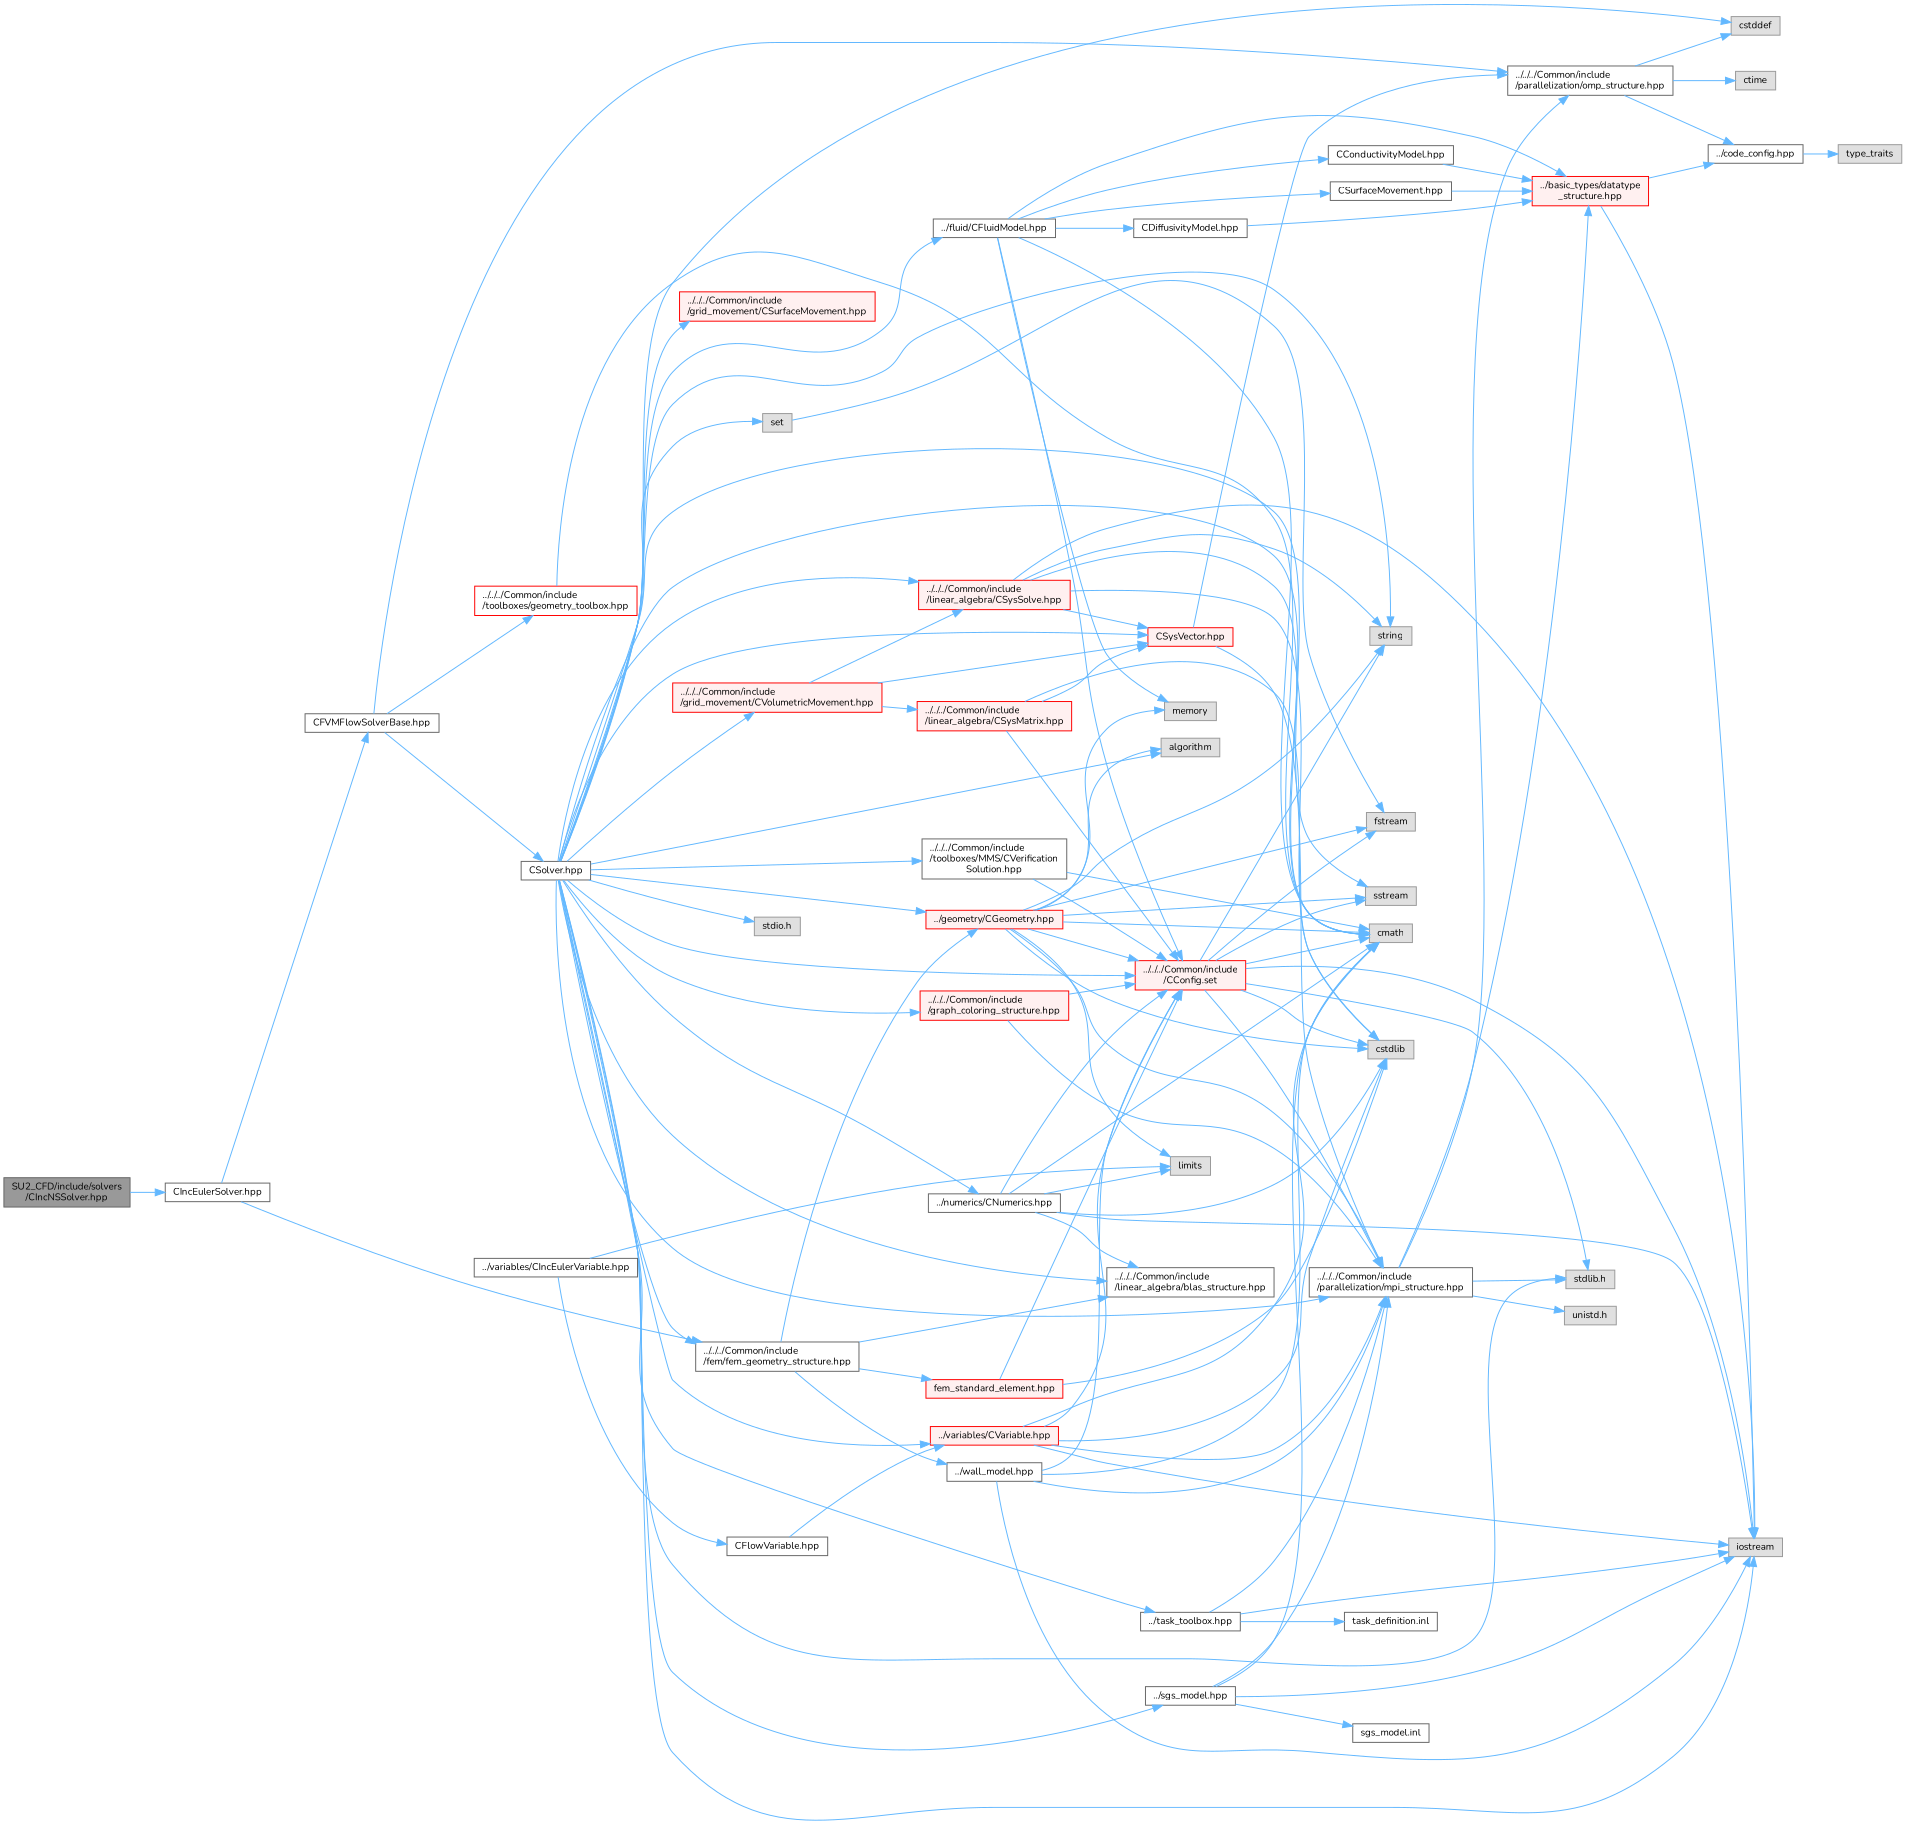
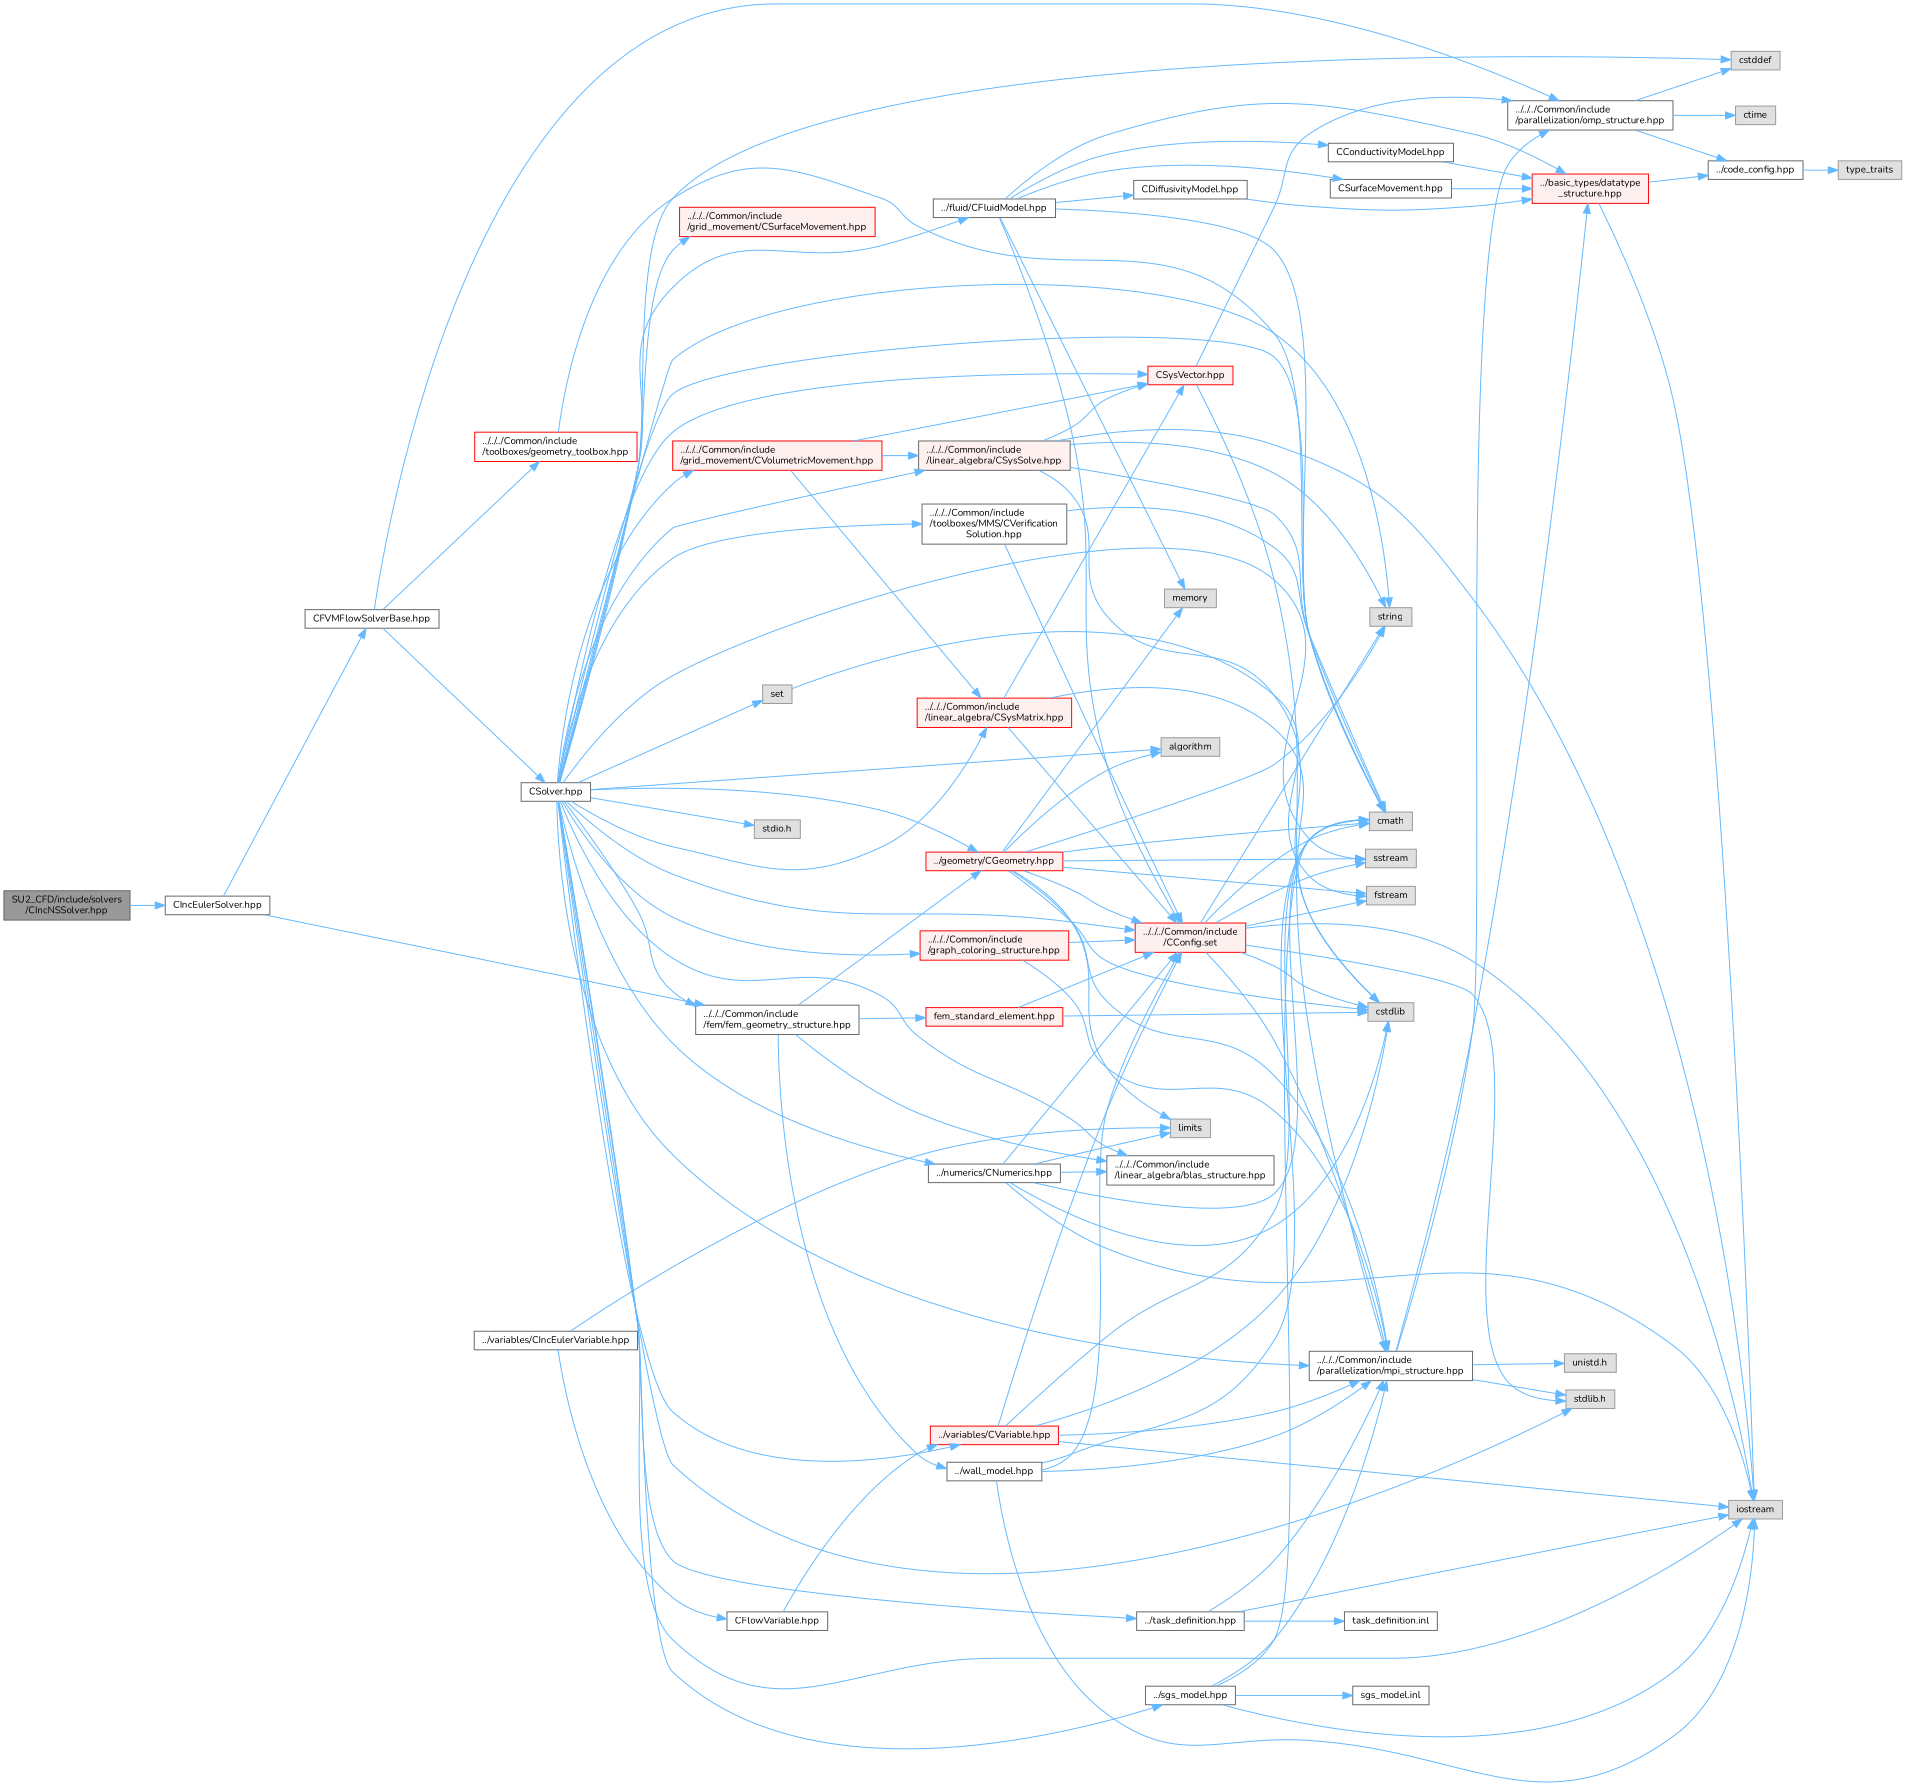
  digraph {
    fontname=Nunito
    rankdir=LR
    node [color=grey40 fillcolor=white fontname=Nunito fontsize=10 shape=box style=filled]
    edge [color=steelblue1 fontname=Nunito fontsize=10 labelfontname=Helvetica labelfontsize=10 style=solid]
    n1 [color=gray40 fillcolor=grey60 fontcolor=black height=0.2 label="SU2_CFD/include/solvers\l/CIncNSSolver.hpp" width=0.4]
    n2 [height=0.2 label="CIncEulerSolver.hpp" width=0.4]
    n3 [height=0.2 label="CFVMFlowSolverBase.hpp" width=0.4]
    n4 [height=0.2 label="../../../Common/include\l/fem/fem_geometry_structure.hpp" width=0.4]
    n5 [height=0.2 label="../../../Common/include\l/parallelization/omp_structure.hpp" width=0.4]
    n6 [color=red height=0.2 label="../../../Common/include\l/toolboxes/geometry_toolbox.hpp" width=0.4]
    n7 [height=0.2 label="CSolver.hpp" width=0.4]
    n8 [height=0.2 label="../variables/CIncEulerVariable.hpp" width=0.4]
    n9 [color=grey60 fillcolor="#E0E0E0" height=0.2 label=limits width=0.4]
    n10 [height=0.2 label="CFlowVariable.hpp" width=0.4]
    n11 [color=grey60 fillcolor="#E0E0E0" height=0.2 label=cstddef width=0.4]
    n12 [height=0.2 label="../code_config.hpp" width=0.4]
    n13 [color=grey60 fillcolor="#E0E0E0" height=0.2 label=ctime width=0.4]
    n14 [color=grey60 fillcolor="#E0E0E0" height=0.2 label=cmath width=0.4]
    n15 [height=0.2 label="../../../Common/include\l/parallelization/mpi_structure.hpp" width=0.4]
    n16 [color=grey60 fillcolor="#E0E0E0" height=0.2 label="stdlib.h" width=0.4]
    n17 [color=grey60 fillcolor="#E0E0E0" height=0.2 label=iostream width=0.4]
    n18 [color=grey60 fillcolor="#E0E0E0" height=0.2 label=string width=0.4]
    n19 [color=grey60 fillcolor="#E0E0E0" height=0.2 label=sstream width=0.4]
    n20 [color=grey60 fillcolor="#E0E0E0" height=0.2 label=algorithm width=0.4]
    n21 [color=grey60 fillcolor="#E0E0E0" height=0.2 label=set width=0.4]
    n22 [color=grey60 fillcolor="#E0E0E0" height=0.2 label="stdio.h" width=0.4]
    n23 [height=0.2 label="../fluid/CFluidModel.hpp" width=0.4]
    n24 [color=red fillcolor="#FFF0F0" height=0.2 label="../../../Common/include\l/CConfig.set" width=0.4]
-   n25 [height=0.2 label="../task_toolbox.hpp" width=0.4]
+   n25 [height=0.2 label="../task_definition.hpp" width=0.4]
    n26 [height=0.2 label="../numerics/CNumerics.hpp" width=0.4]
    n27 [height=0.2 label="../../../Common/include\l/linear_algebra/blas_structure.hpp" width=0.4]
    n28 [height=0.2 label="../sgs_model.hpp" width=0.4]
    n29 [color=red fillcolor="#FFF0F0" height=0.2 label="../geometry/CGeometry.hpp" width=0.4]
    n30 [color=red fillcolor="#FFF0F0" height=0.2 label="../../../Common/include\l/linear_algebra/CSysMatrix.hpp" width=0.4]
    n31 [color=red fillcolor="#FFF0F0" height=0.2 label="CSysVector.hpp" width=0.4]
-   n32 [color=red fillcolor="#FFF0F0" height=0.2 label="../../../Common/include\l/linear_algebra/CSysSolve.hpp" width=0.4]
+   n32 [fillcolor="#FFF0F0" height=0.2 label="../../../Common/include\l/linear_algebra/CSysSolve.hpp" width=0.4]
    n33 [color=red fillcolor="#FFF0F0" height=0.2 label="../../../Common/include\l/grid_movement/CSurfaceMovement.hpp" width=0.4]
    n34 [color=red fillcolor="#FFF0F0" height=0.2 label="../../../Common/include\l/grid_movement/CVolumetricMovement.hpp" width=0.4]
    n35 [color=red fillcolor="#FFF0F0" height=0.2 label="../../../Common/include\l/graph_coloring_structure.hpp" width=0.4]
    n36 [height=0.2 label="../../../Common/include\l/toolboxes/MMS/CVerification\lSolution.hpp" width=0.4]
    n37 [color=red fillcolor="#FFF0F0" height=0.2 label="../variables/CVariable.hpp" width=0.4]
    n38 [color=grey60 fillcolor="#E0E0E0" height=0.2 label=type_traits width=0.4]
    n39 [color=red fillcolor="#FFF0F0" height=0.2 label="../basic_types/datatype\l_structure.hpp" width=0.4]
    n40 [color=grey60 fillcolor="#E0E0E0" height=0.2 label="unistd.h" width=0.4]
    n41 [color=grey60 fillcolor="#E0E0E0" height=0.2 label=fstream width=0.4]
    n42 [color=grey60 fillcolor="#E0E0E0" height=0.2 label=memory width=0.4]
    n43 [height=0.2 label="CConductivityModel.hpp" width=0.4]
    n44 [height=0.2 label="CSurfaceMovement.hpp" width=0.4]
    n45 [height=0.2 label="CDiffusivityModel.hpp" width=0.4]
    n46 [color=grey60 fillcolor="#E0E0E0" height=0.2 label=cstdlib width=0.4]
    n47 [height=0.2 label="task_definition.inl" width=0.4]
    n48 [height=0.2 label="sgs_model.inl" width=0.4]
    n49 [color=red fillcolor="#FFF0F0" height=0.2 label="fem_standard_element.hpp" width=0.4]
    n50 [height=0.2 label="../wall_model.hpp" width=0.4]
    n1 -> n2
    n2 -> n3
    n2 -> n4
    n3 -> n5
    n3 -> n6
    n3 -> n7
    n4 -> n27
    n4 -> n29
    n4 -> n49
    n4 -> n50
    n5 -> n11
    n5 -> n12
    n5 -> n13
    n6 -> n14
    n7 -> n4
    n7 -> n11
    n7 -> n14
    n7 -> n15
    n7 -> n16
    n7 -> n17
    n7 -> n18
    n7 -> n19
    n7 -> n20
    n7 -> n21
    n7 -> n22
    n7 -> n23
    n7 -> n24
    n7 -> n25
    n7 -> n26
    n7 -> n27
    n7 -> n28
    n7 -> n29
+   n7 -> n30
    n7 -> n31
    n7 -> n32
    n7 -> n33
    n7 -> n34
    n7 -> n35
    n7 -> n36
    n7 -> n37
    n8 -> n9
    n8 -> n10
    n10 -> n37
    n12 -> n38
    n15 -> n5
    n15 -> n16
    n15 -> n39
    n15 -> n40
    n21 -> n41
    n23 -> n14
    n23 -> n24
    n23 -> n39
    n23 -> n42
    n23 -> n43
    n23 -> n44
    n23 -> n45
    n24 -> n14
    n24 -> n15
    n24 -> n16
    n24 -> n17
    n24 -> n18
    n24 -> n19
    n24 -> n41
    n24 -> n46
    n25 -> n15
    n25 -> n17
    n25 -> n47
    n26 -> n9
    n26 -> n14
    n26 -> n17
    n26 -> n24
    n26 -> n27
    n26 -> n46
    n28 -> n14
    n28 -> n15
    n28 -> n17
    n28 -> n48
    n29 -> n9
    n29 -> n14
    n29 -> n15
    n29 -> n18
    n29 -> n19
    n29 -> n20
    n29 -> n24
    n29 -> n41
    n29 -> n42
    n29 -> n46
    n30 -> n24
    n30 -> n31
    n30 -> n46
    n31 -> n5
    n31 -> n15
    n32 -> n14
    n32 -> n17
    n32 -> n18
    n32 -> n31
    n32 -> n46
    n34 -> n30
    n34 -> n31
    n34 -> n32
    n35 -> n15
    n35 -> n24
    n36 -> n14
    n36 -> n24
    n37 -> n14
    n37 -> n15
    n37 -> n17
    n37 -> n24
    n37 -> n46
    n39 -> n12
    n39 -> n17
    n43 -> n39
    n44 -> n39
    n45 -> n39
    n49 -> n24
    n49 -> n46
    n50 -> n14
    n50 -> n15
    n50 -> n17
    n50 -> n24
  }
